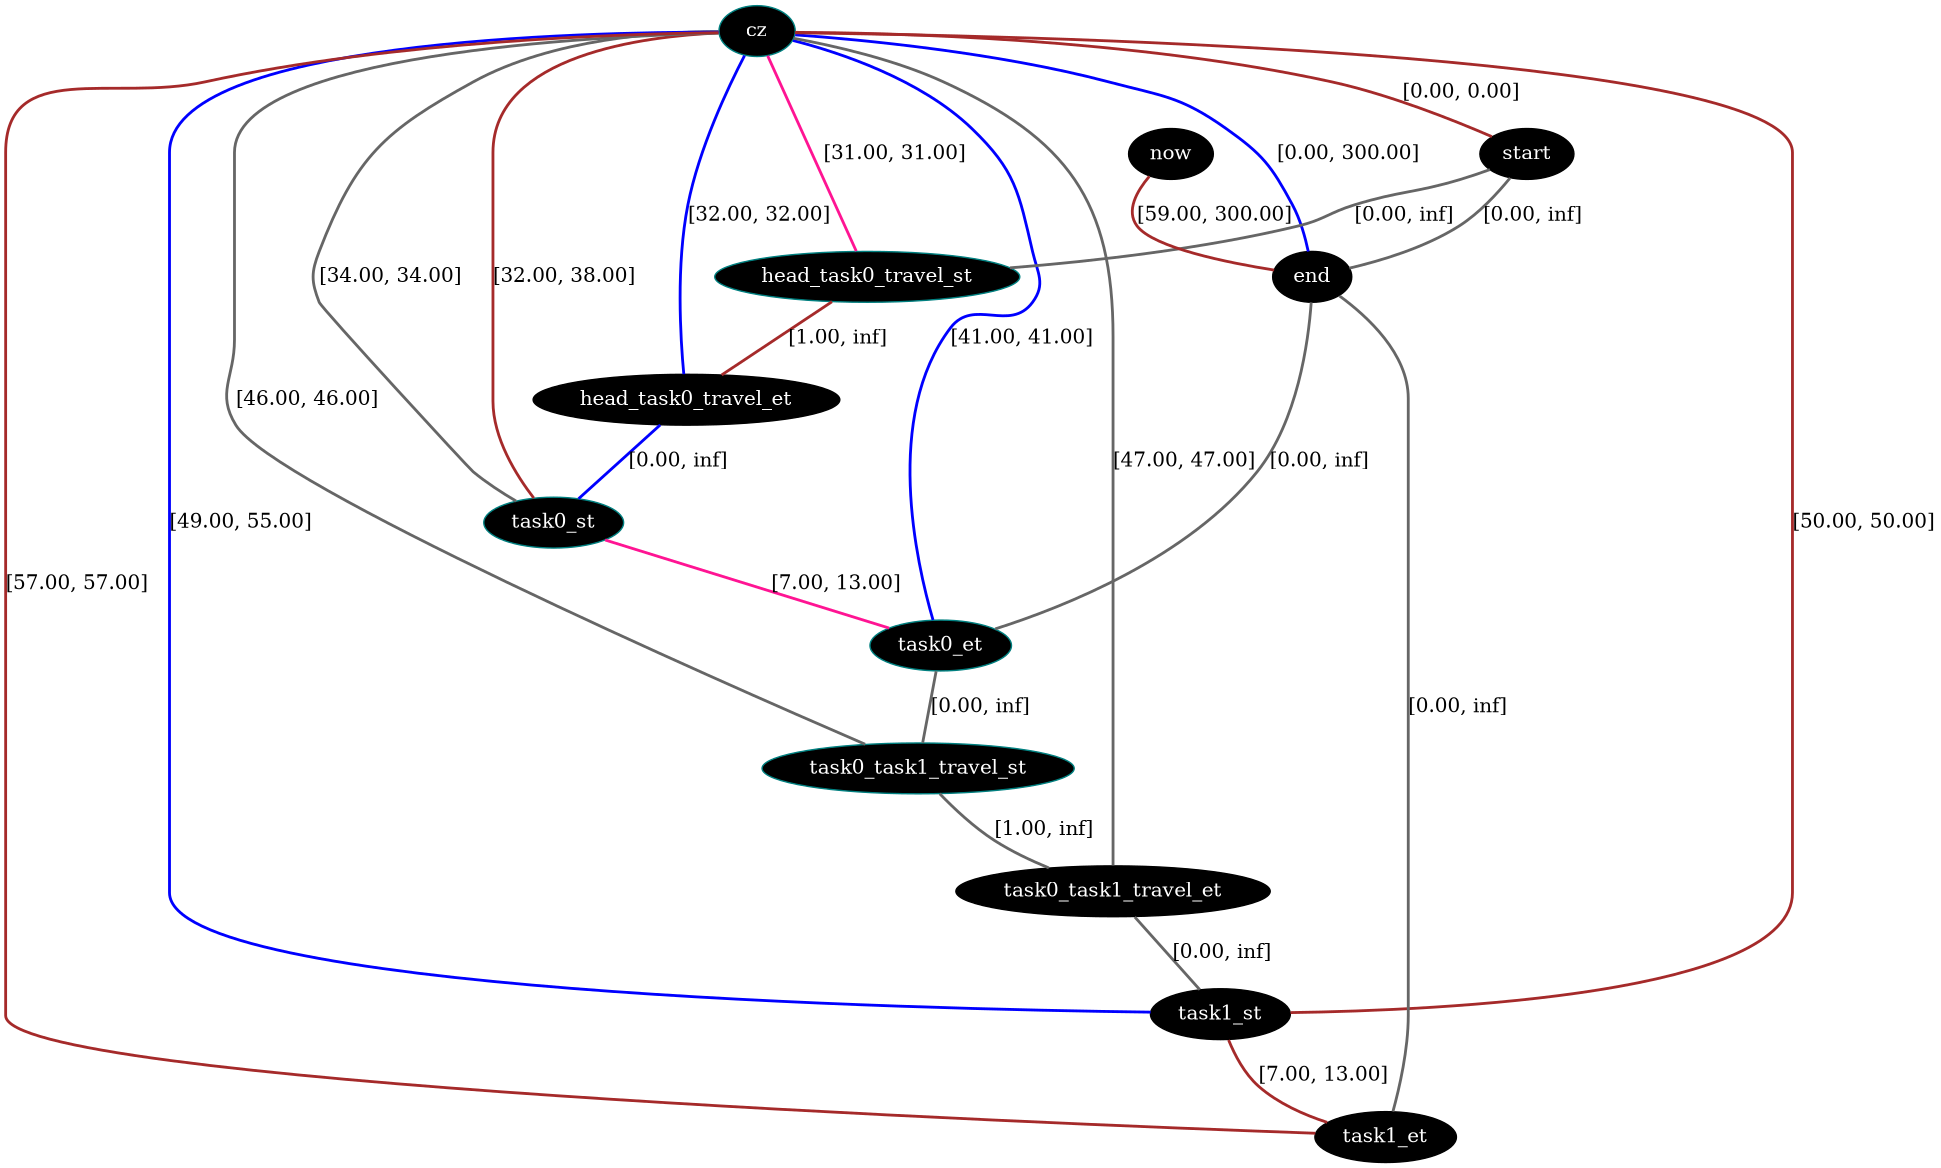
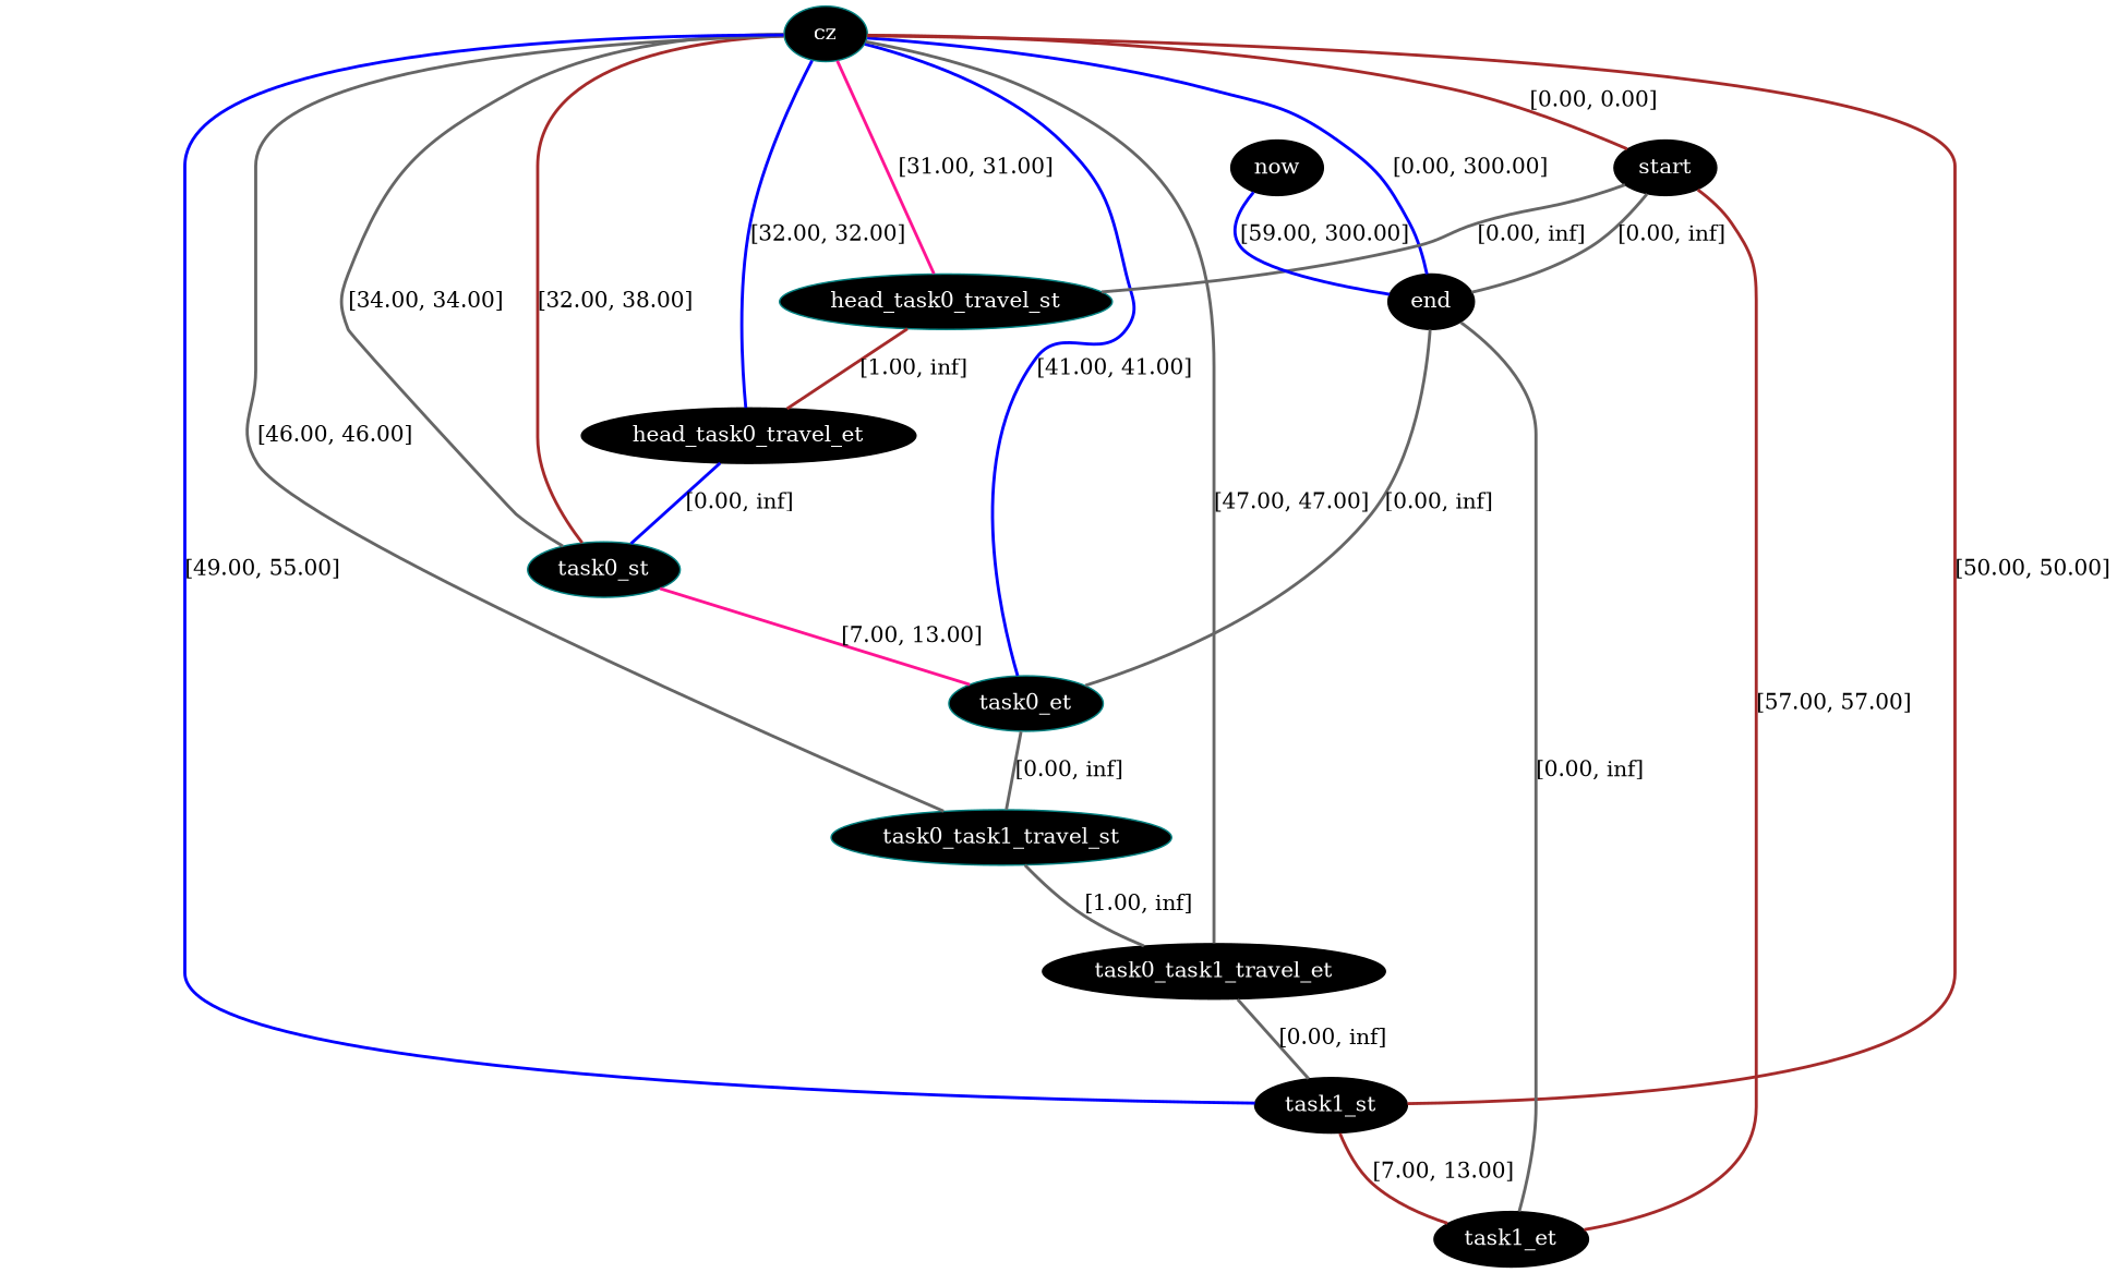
  graph {
    node [color=black fillcolor=black fontcolor=white style=filled]
    edge [color=gray40 penwidth=2]
    n1 [color=teal label=cz]
    n2 [label=start]
    n3 [label=end]
    n4 [color=teal label=head_task0_travel_st]
    n5 [label=head_task0_travel_et]
    n6 [color=teal label=task0_st]
    n7 [color=teal label=task0_et]
    n8 [color=teal label=task0_task1_travel_st]
    n9 [label=task0_task1_travel_et]
    n10 [label=task1_st]
    n11 [label=task1_et]
    n12 [label=now]
    n1 -- n2 [color=brown label="[0.00, 0.00]"]
    n1 -- n3 [color=blue label="[0.00, 300.00]"]
    n1 -- n4 [color=deeppink label="[31.00, 31.00]"]
    n1 -- n5 [color=blue label="[32.00, 32.00]"]
    n1 -- n6 [label="[34.00, 34.00]"]
    n1 -- n6 [color=brown label="[32.00, 38.00]"]
    n1 -- n7 [color=blue label="[41.00, 41.00]"]
    n1 -- n8 [label="[46.00, 46.00]"]
    n1 -- n9 [label="[47.00, 47.00]"]
    n1 -- n10 [color=brown label="[50.00, 50.00]"]
    n1 -- n10 [color=blue label="[49.00, 55.00]"]
-   n1 -- n11 [color=brown label="[57.00, 57.00]"]
+   n2 -- n11 [color=brown label="[57.00, 57.00]"]
    n2 -- n3 [label="[0.00, inf]"]
    n2 -- n4 [label="[0.00, inf]"]
    n3 -- n7 [label="[0.00, inf]"]
    n3 -- n11 [label="[0.00, inf]"]
    n4 -- n5 [color=brown label="[1.00, inf]"]
    n5 -- n6 [color=blue label="[0.00, inf]"]
    n6 -- n7 [color=deeppink label="[7.00, 13.00]"]
    n7 -- n8 [label="[0.00, inf]"]
    n8 -- n9 [label="[1.00, inf]"]
    n9 -- n10 [label="[0.00, inf]"]
    n10 -- n11 [color=brown label="[7.00, 13.00]"]
-   n12 -- n3 [color=brown label="[59.00, 300.00]"]
+   n12 -- n3 [color=blue label="[59.00, 300.00]"]
  }
